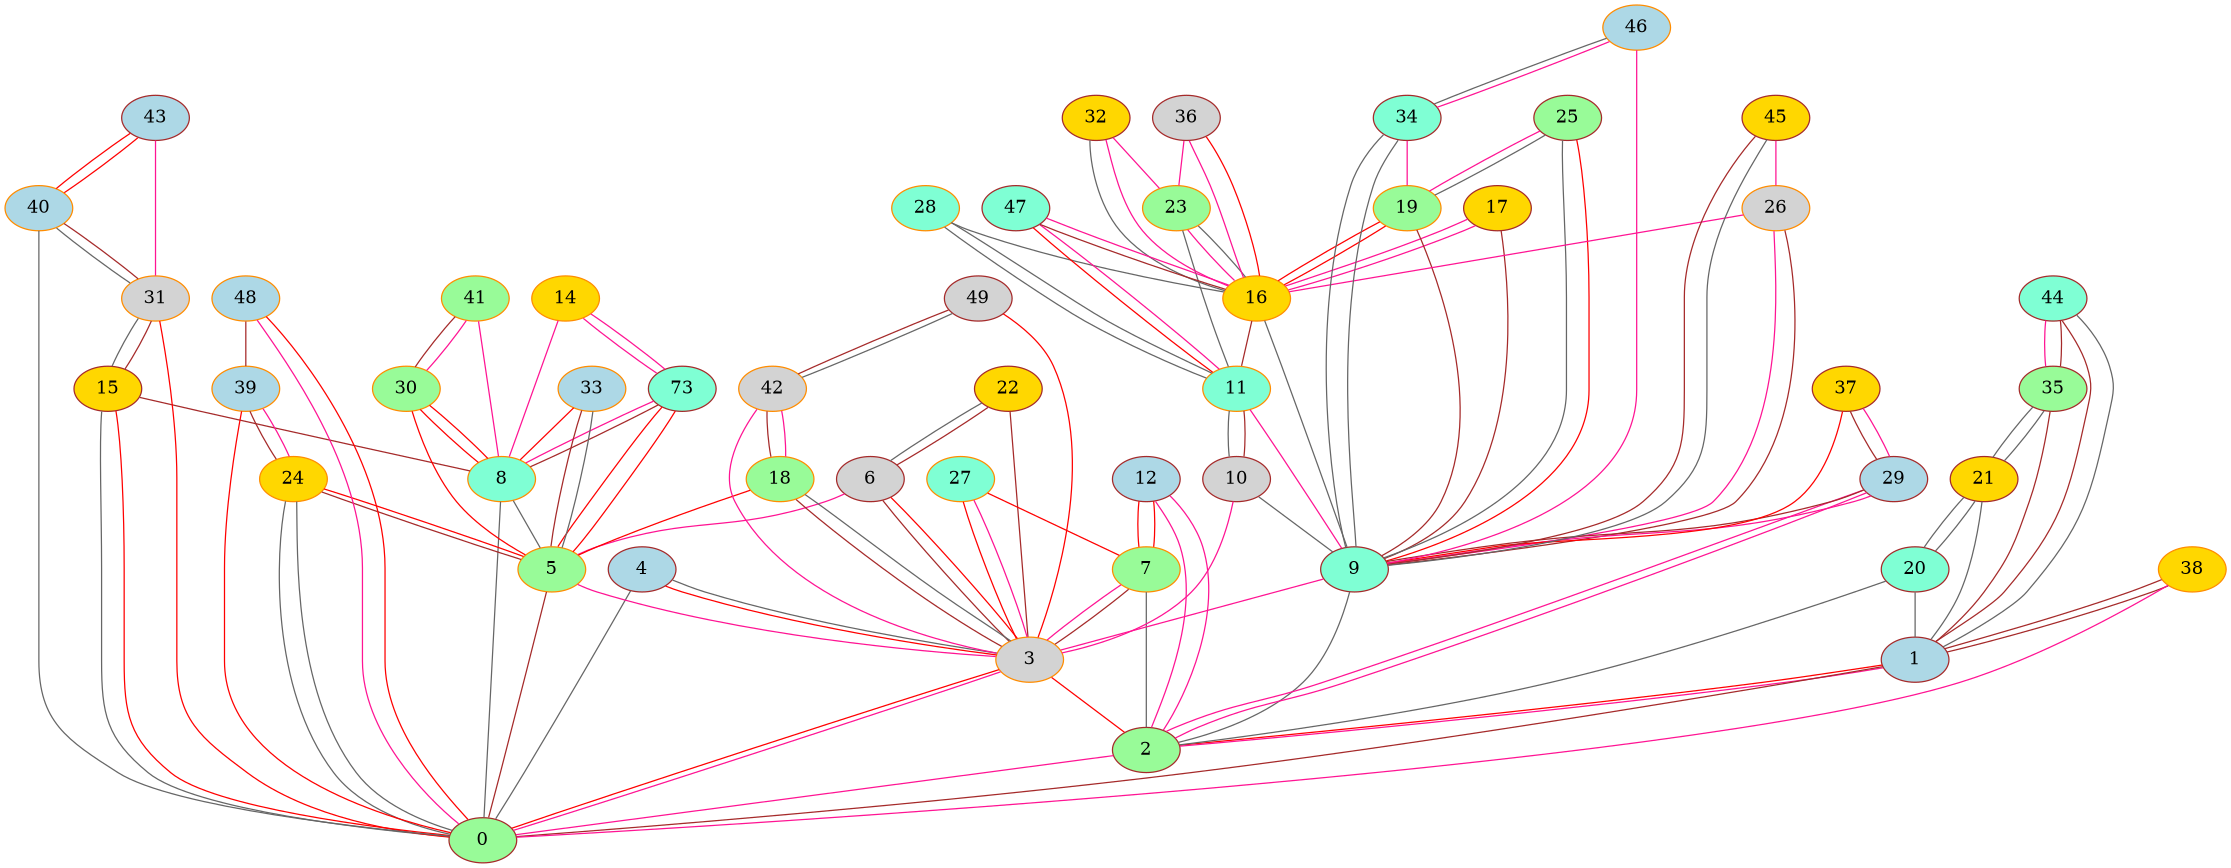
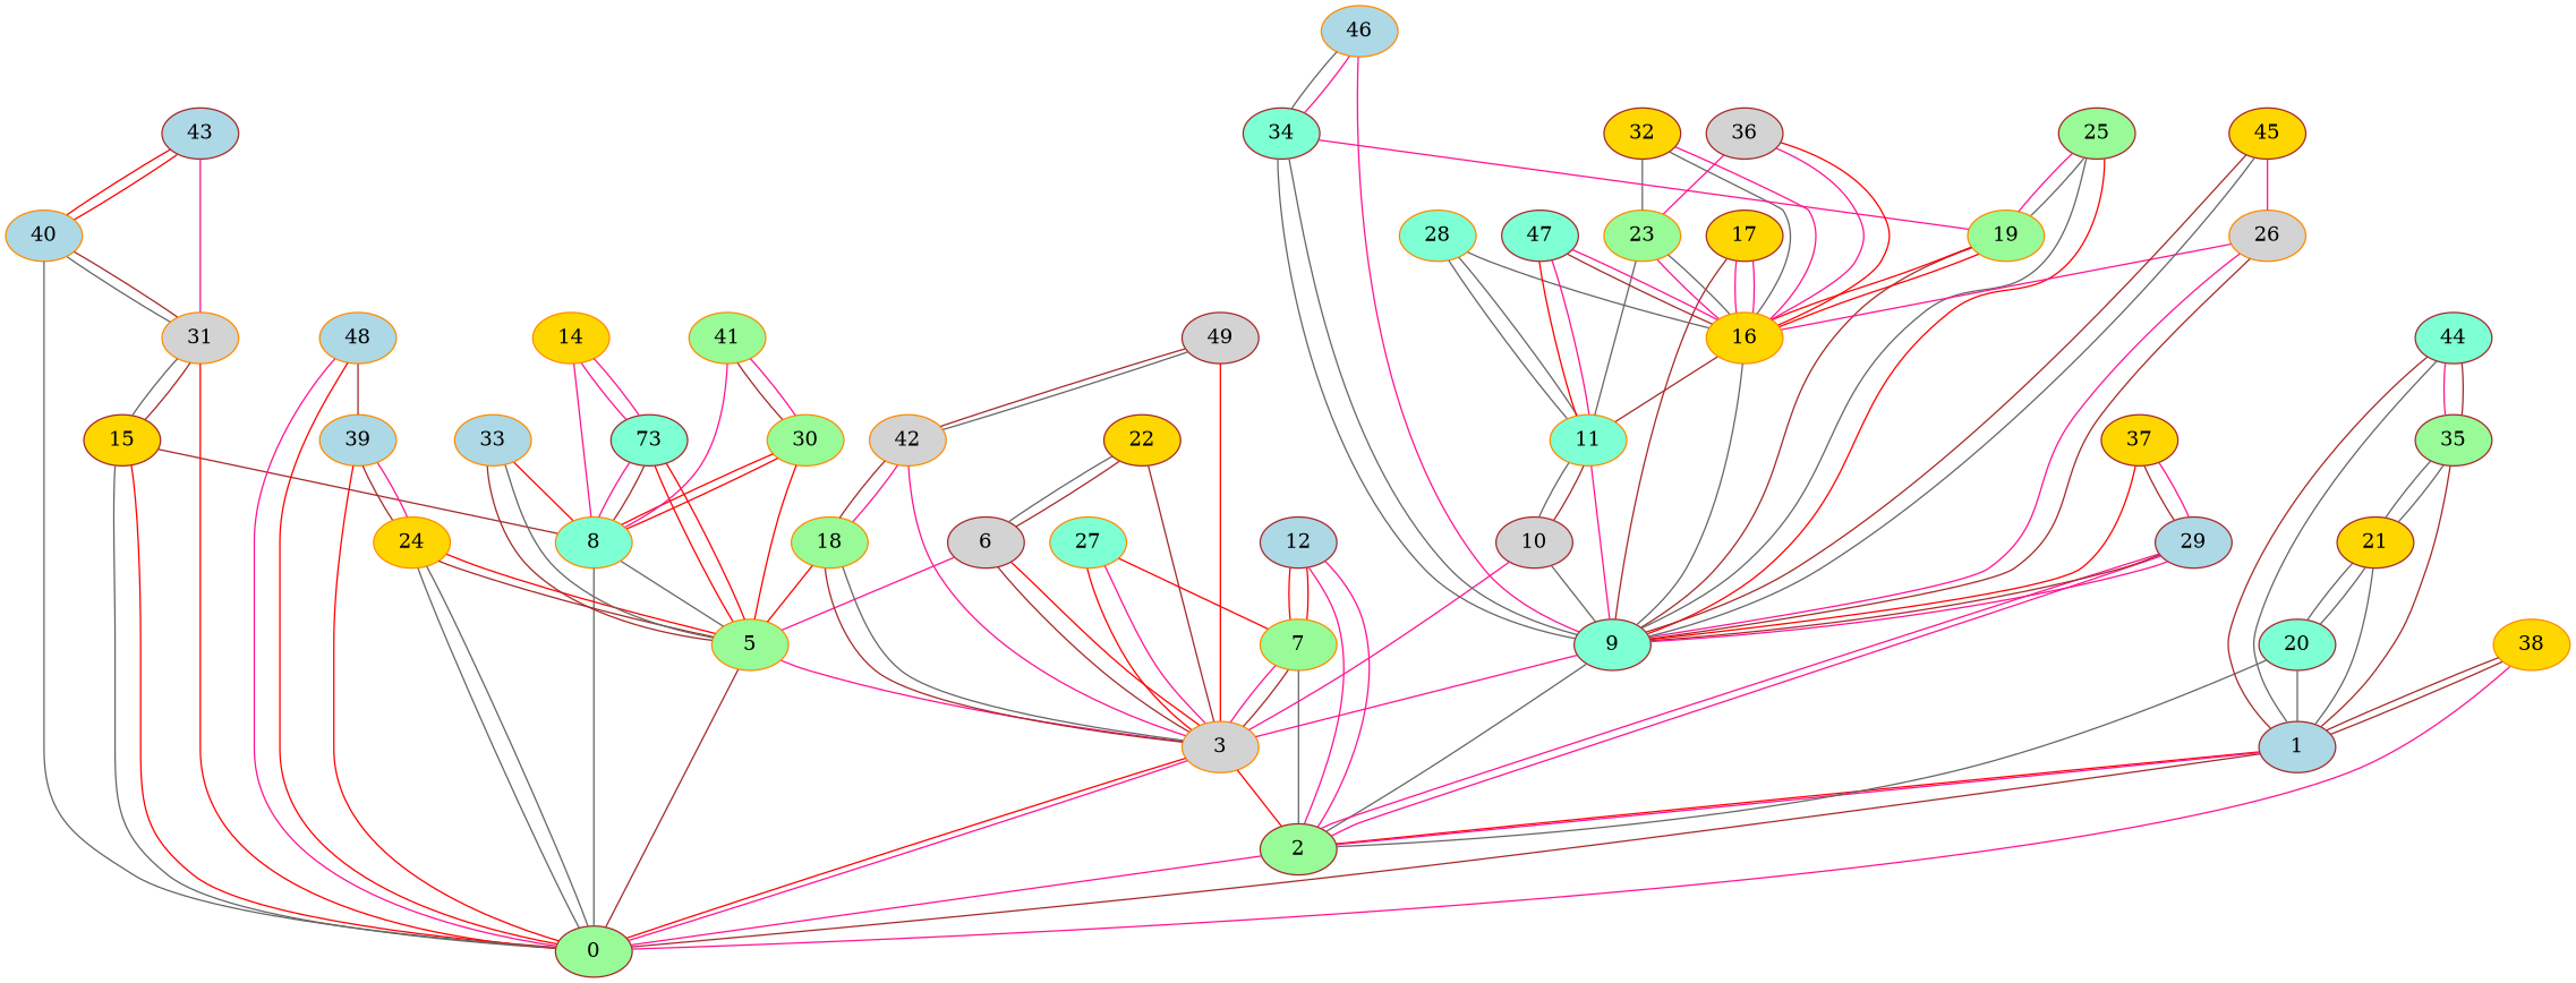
  graph {
    node [color=brown fillcolor=palegreen style=filled]
    edge [color=deeppink]
    1 [fillcolor=lightblue]
    0
    2
    3 [color=darkorange fillcolor=lightgrey]
-   4 [fillcolor=lightblue]
    5 [color=darkorange]
    6 [fillcolor=lightgrey]
    7 [color=darkorange]
    8 [color=darkorange fillcolor=aquamarine]
    9 [fillcolor=aquamarine]
    10 [fillcolor=lightgrey]
    11 [color=darkorange fillcolor=aquamarine]
    12 [fillcolor=lightblue]
    n14 [fillcolor=aquamarine label=73]
    14 [color=darkorange fillcolor=gold]
    15 [fillcolor=gold]
    16 [color=darkorange fillcolor=gold]
    17 [fillcolor=gold]
    18 [color=darkorange]
    19 [color=darkorange]
    20 [fillcolor=aquamarine]
    21 [fillcolor=gold]
    22 [fillcolor=gold]
    23 [color=darkorange]
    24 [color=darkorange fillcolor=gold]
    25
    26 [color=darkorange fillcolor=lightgrey]
    27 [color=darkorange fillcolor=aquamarine]
    28 [color=darkorange fillcolor=aquamarine]
    29 [fillcolor=lightblue]
    30 [color=darkorange]
    31 [color=darkorange fillcolor=lightgrey]
    32 [fillcolor=gold]
    33 [color=darkorange fillcolor=lightblue]
    34 [fillcolor=aquamarine]
    35
    36 [fillcolor=lightgrey]
    37 [fillcolor=gold]
    38 [color=darkorange fillcolor=gold]
    39 [color=darkorange fillcolor=lightblue]
    40 [color=darkorange fillcolor=lightblue]
    41 [color=darkorange]
    42 [color=darkorange fillcolor=lightgrey]
    43 [fillcolor=lightblue]
    44 [fillcolor=aquamarine]
    45 [fillcolor=gold]
    46 [color=darkorange fillcolor=lightblue]
    47 [fillcolor=aquamarine]
    48 [color=darkorange fillcolor=lightblue]
    49 [fillcolor=lightgrey]
    1 -- 2 [color=red weight=28]
    1 -- 2
    0 -- 1 [color=brown weight=96]
    2 -- 0 [weight=81]
    3 -- 0 [color=red weight=4]
    3 -- 0
    3 -- 2 [color=red weight=80]
-   4 -- 0 [color=gray40 weight=77]
-   4 -- 3 [color=red weight=63]
-   4 -- 3 [color=gray40]
    5 -- 0 [color=brown weight=34]
    5 -- 3 [weight=90]
    6 -- 3 [color=brown weight=12]
    6 -- 3 [color=red]
    6 -- 5 [weight=57]
    7 -- 2 [color=gray40 weight=47]
    7 -- 3 [weight=8]
    7 -- 3 [color=brown]
    8 -- 0 [color=gray40 weight=66]
    8 -- 5 [color=gray40 weight=100]
    9 -- 2 [color=gray40 weight=71]
    9 -- 3 [weight=78]
    10 -- 3 [weight=100]
    10 -- 9 [color=gray40 weight=72]
    11 -- 9 [weight=99]
    11 -- 10 [color=gray40 weight=59]
    11 -- 10 [color=brown]
    12 -- 2 [weight=5]
    12 -- 2
    12 -- 7 [color=red weight=33]
    12 -- 7 [color=red]
    n14 -- 5 [color=red weight=22]
    n14 -- 5 [color=red]
    n14 -- 8 [weight=37]
    n14 -- 8 [color=brown]
    14 -- 8 [weight=39]
    14 -- n14 [weight=31]
    14 -- n14
    15 -- 0 [color=gray40 weight=3]
    15 -- 0 [color=red]
    15 -- 8 [color=brown weight=92]
    16 -- 9 [color=gray40 weight=87]
    16 -- 11 [color=brown weight=60]
    17 -- 9 [color=brown weight=60]
    17 -- 16 [weight=32]
    17 -- 16
    18 -- 3 [color=brown weight=1]
    18 -- 3 [color=gray40]
    18 -- 5 [color=red weight=35]
    19 -- 9 [color=brown weight=15]
    19 -- 16 [color=red weight=11]
    19 -- 16 [color=red]
    20 -- 1 [color=gray40 weight=90]
    20 -- 2 [color=gray40 weight=66]
    21 -- 1 [color=gray40 weight=77]
    21 -- 20 [color=gray40 weight=9]
    21 -- 20 [color=gray40]
    22 -- 3 [color=brown weight=60]
    22 -- 6 [color=gray40 weight=17]
    22 -- 6 [color=brown]
    23 -- 11 [color=gray40 weight=86]
    23 -- 16 [weight=2]
    23 -- 16 [color=gray40]
    24 -- 0 [color=gray40 weight=26]
    24 -- 0 [color=gray40]
    24 -- 5 [color=brown weight=19]
    24 -- 5 [color=red]
    25 -- 9 [color=gray40 weight=14]
    25 -- 9 [color=red]
    25 -- 19 [weight=8]
    25 -- 19 [color=gray40]
    26 -- 9 [weight=36]
    26 -- 9 [color=brown]
    26 -- 16 [weight=83]
    27 -- 3 [color=red weight=25]
    27 -- 3
    27 -- 7 [color=red weight=70]
    28 -- 11 [color=gray40 weight=53]
    28 -- 11 [color=gray40]
    28 -- 16 [color=gray40 weight=90]
    29 -- 2 [weight=11]
    29 -- 2
    29 -- 9 [color=brown weight=1]
    29 -- 9
    30 -- 5 [color=red weight=70]
    30 -- 8 [color=red weight=22]
    30 -- 8 [color=red]
    31 -- 0 [color=red weight=96]
    31 -- 15 [color=gray40 weight=13]
    31 -- 15 [color=brown]
    32 -- 16 [color=gray40 weight=83]
    32 -- 16
-   32 -- 23 [weight=83]
+   32 -- 23 [color=gray40 weight=83]
    33 -- 5 [color=brown weight=52]
    33 -- 5 [color=gray40]
    33 -- 8 [color=red weight=100]
    34 -- 9 [color=gray40 weight=42]
    34 -- 9 [color=gray40]
    34 -- 19 [weight=50]
    35 -- 1 [color=brown weight=98]
    35 -- 21 [color=gray40 weight=39]
    35 -- 21 [color=gray40]
    36 -- 16 [weight=37]
    36 -- 16 [color=red]
    36 -- 23 [weight=51]
    37 -- 9 [color=red weight=37]
    37 -- 29 [color=brown weight=19]
    37 -- 29
    38 -- 1 [color=brown weight=1]
    38 -- 1 [color=brown]
    38 -- 0 [weight=63]
    39 -- 0 [color=red weight=91]
    39 -- 24 [color=brown weight=36]
    39 -- 24
    40 -- 0 [color=gray40 weight=75]
    40 -- 31 [color=gray40 weight=33]
    40 -- 31 [color=brown]
    41 -- 8 [weight=68]
    41 -- 30 [color=brown weight=39]
    41 -- 30
    42 -- 3 [weight=78]
    42 -- 18 [color=brown weight=7]
    42 -- 18
    43 -- 31 [weight=74]
    43 -- 40 [color=red weight=3]
    43 -- 40 [color=red]
    44 -- 1 [color=brown weight=13]
    44 -- 1 [color=gray40]
    44 -- 35 [weight=21]
    44 -- 35 [color=brown]
    45 -- 9 [color=brown weight=59]
    45 -- 9 [color=gray40]
    45 -- 26 [weight=63]
    46 -- 9 [weight=83]
    46 -- 34 [color=gray40 weight=21]
    46 -- 34
    47 -- 11 [color=red weight=16]
    47 -- 11
    47 -- 16 [color=brown weight=40]
    47 -- 16
    48 -- 0 [weight=33]
    48 -- 0 [color=red]
    48 -- 39 [color=brown weight=89]
    49 -- 3 [color=red weight=58]
    49 -- 42 [color=brown weight=17]
    49 -- 42 [color=gray40]
  }
